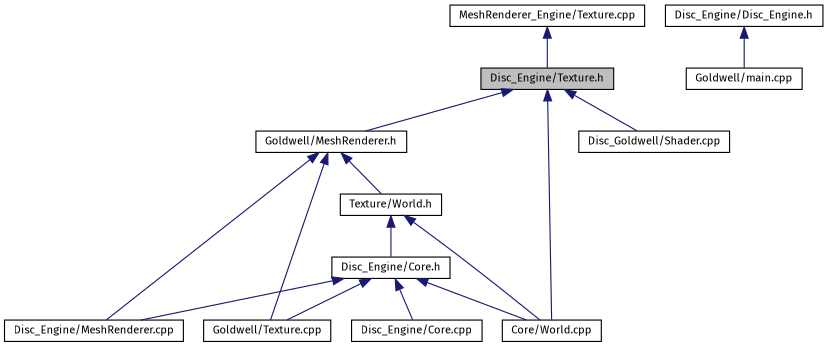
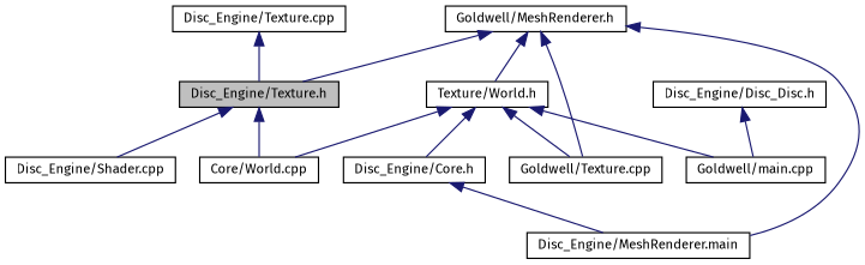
  digraph {
    fontname="Fira Sans"
    node [color=black fillcolor=white fontname="Fira Sans" fontsize=10 shape=record style=filled]
    edge [color=midnightblue dir=back fontname="Fira Sans" fontsize=10 labelfontname=Helvetica labelfontsize=10 style=solid]
    n1 [fillcolor=grey75 fontcolor=black height=0.2 label="Disc_Engine/Texture.h" width=0.4]
    n2 [height=0.2 label="Goldwell/MeshRenderer.h" width=0.4]
    n3 [height=0.2 label="Core/World.cpp" width=0.4]
-   n4 [height=0.2 label="Disc_Goldwell/Shader.cpp" width=0.4]
+   n4 [height=0.2 label="Disc_Engine/Shader.cpp" width=0.4]
    n5 [height=0.2 label="Texture/World.h" width=0.4]
-   n6 [height=0.2 label="Disc_Engine/MeshRenderer.cpp" width=0.4]
+   n6 [height=0.2 label="Disc_Engine/MeshRenderer.main" width=0.4]
    n7 [height=0.2 label="Goldwell/Texture.cpp" width=0.4]
-   n8 [height=0.2 label="MeshRenderer_Engine/Texture.cpp" width=0.4]
+   n8 [height=0.2 label="Disc_Engine/Texture.cpp" width=0.4]
    n9 [height=0.2 label="Disc_Engine/Core.h" width=0.4]
    n10 [height=0.2 label="Goldwell/main.cpp" width=0.4]
-   n11 [height=0.2 label="Disc_Engine/Core.cpp" width=0.4]
-   n12 [height=0.2 label="Disc_Engine/Disc_Engine.h" width=0.4]
-   n1 -> n2
+   n12 [height=0.2 label="Disc_Engine/Disc_Disc.h" width=0.4]
+   n2 -> n1
    n1 -> n3
    n1 -> n4
    n2 -> n5
    n2 -> n6
    n2 -> n7
    n5 -> n3
    n5 -> n9
+   n5 -> n10
    n8 -> n1
-   n9 -> n3
    n9 -> n6
-   n9 -> n7
-   n9 -> n11
+   n5 -> n7
    n12 -> n10
  }
